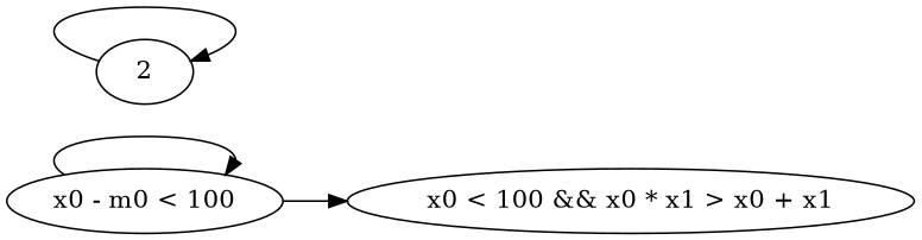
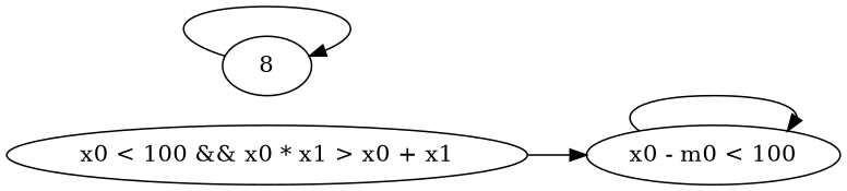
  digraph {
    rankdir=LR
    node [init=0 match=0]
    n1 [init=1 label="x0 < 100 && x0 * x1 > x0 + x1"]
    n2 [label="x0 - m0 < 100"]
-   2 [match=1]
-   n2 -> n1 [assign="{m0 := x0}" reset="{0}"]
+   2 [match=1 label=8]
+   n1 -> n2 [assign="{m0 := x0}" reset="{0}"]
    n2 -> n2 [guard="{x0 < 4}"]
    2 -> 2 [assign="{m1 := x0}"]
  }
